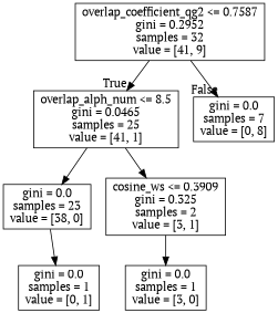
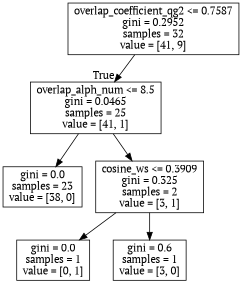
  digraph {
    fontname="PT Serif"
    node [fontname="PT Serif" shape=box]
    edge [fontname="PT Serif"]
    n1 [label="overlap_coefficient_qg2 <= 0.7587\ngini = 0.2952\nsamples = 32\nvalue = [41, 9]"]
    n2 [label="overlap_alph_num <= 8.5\ngini = 0.0465\nsamples = 25\nvalue = [41, 1]"]
-   n3 [label="gini = 0.0\nsamples = 7\nvalue = [0, 8]"]
    n4 [label="gini = 0.0\nsamples = 23\nvalue = [38, 0]"]
    n5 [label="cosine_ws <= 0.3909\ngini = 0.325\nsamples = 2\nvalue = [3, 1]"]
-   n6 [label="gini = 0.0\nsamples = 1\nvalue = [3, 0]"]
+   n6 [label="gini = 0.6\nsamples = 1\nvalue = [3, 0]"]
    n7 [label="gini = 0.0\nsamples = 1\nvalue = [0, 1]"]
    n1 -> n2 [headlabel=True labelangle=45 labeldistance=2.5]
-   n1 -> n3 [headlabel=False labelangle=-45 labeldistance=2.5]
    n2 -> n4
    n2 -> n5
    n5 -> n6
-   n4 -> n7
+   n5 -> n7
  }
